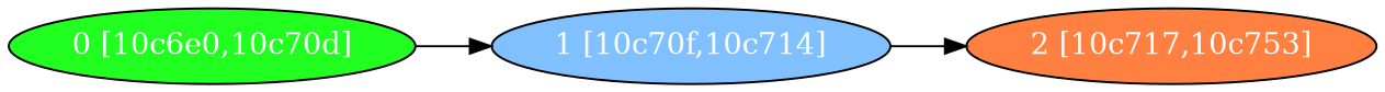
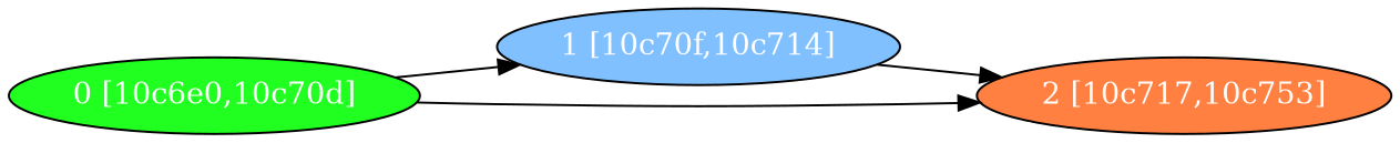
  digraph {
    rankdir=LR
    node [fontcolor="#ffffff" shape=oval style=filled]
    n1 [fillcolor="#20FF20" label="0 [10c6e0,10c70d]"]
    n2 [fillcolor="#80C0FF" label="1 [10c70f,10c714]"]
    n3 [fillcolor="#FF8040" label="2 [10c717,10c753]"]
    n1 -> n2
+   n1 -> n3
    n2 -> n3
  }
